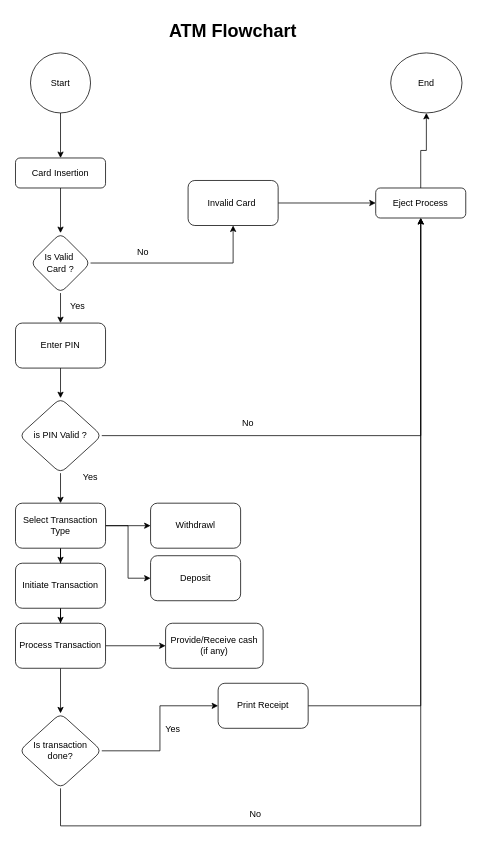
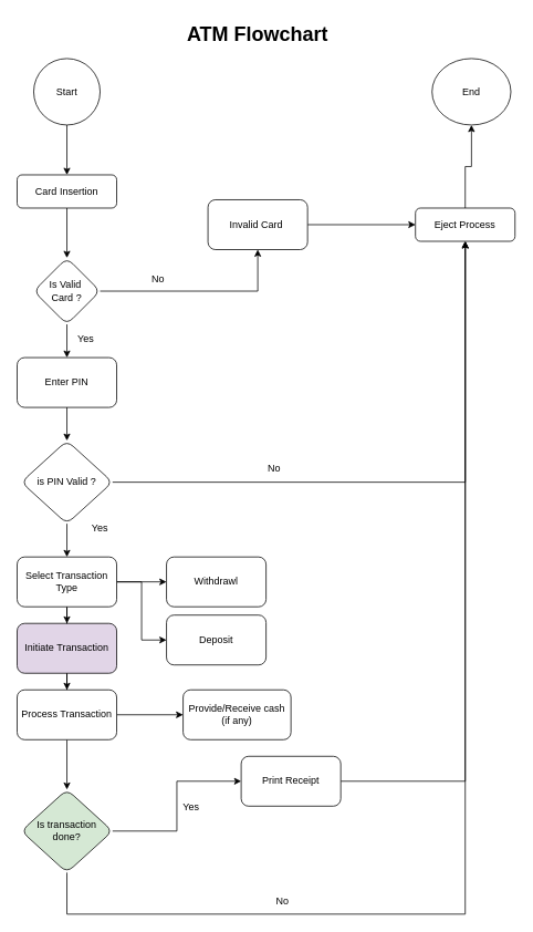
  <mxCell id="0" />
  <mxCell id="1" parent="0" />
  <mxCell id="2" value="" style="edgeStyle=orthogonalEdgeStyle;rounded=0;orthogonalLoop=1;jettySize=auto;html=1;" parent="1" source="3" target="8" edge="1"><mxGeometry relative="1" as="geometry" /></mxCell>
  <mxCell id="3" value="Card Insertion" style="rounded=1;whiteSpace=wrap;html=1;fontSize=12;glass=0;strokeWidth=1;shadow=0;" parent="1" vertex="1"><mxGeometry x="20" y="210" width="120" height="40" as="geometry" /></mxCell>
  <mxCell id="4" value="" style="edgeStyle=orthogonalEdgeStyle;rounded=0;orthogonalLoop=1;jettySize=auto;html=1;" parent="1" source="5" target="19" edge="1"><mxGeometry relative="1" as="geometry" /></mxCell>
  <mxCell id="5" value="Eject Process" style="rounded=1;whiteSpace=wrap;html=1;fontSize=12;glass=0;strokeWidth=1;shadow=0;" parent="1" vertex="1"><mxGeometry x="500" y="250" width="120" height="40" as="geometry" /></mxCell>
  <mxCell id="6" value="" style="edgeStyle=orthogonalEdgeStyle;rounded=0;orthogonalLoop=1;jettySize=auto;html=1;" parent="1" source="8" target="10" edge="1"><mxGeometry relative="1" as="geometry" /></mxCell>
  <mxCell id="7" style="edgeStyle=orthogonalEdgeStyle;rounded=0;orthogonalLoop=1;jettySize=auto;html=1;entryX=0.5;entryY=0;entryDx=0;entryDy=0;" edge="1" parent="1" source="8" target="27"><mxGeometry relative="1" as="geometry" /></mxCell>
  <mxCell id="8" value="Is Valid&amp;nbsp;&lt;div&gt;Card ?&lt;/div&gt;" style="rhombus;whiteSpace=wrap;html=1;rounded=1;glass=0;strokeWidth=1;shadow=0;" parent="1" vertex="1"><mxGeometry x="40" y="310" width="80" height="80" as="geometry" /></mxCell>
  <mxCell id="9" style="edgeStyle=orthogonalEdgeStyle;rounded=0;orthogonalLoop=1;jettySize=auto;html=1;entryX=0;entryY=0.5;entryDx=0;entryDy=0;" parent="1" source="10" target="5" edge="1"><mxGeometry relative="1" as="geometry" /></mxCell>
  <mxCell id="10" value="Invalid Card&amp;nbsp;" style="whiteSpace=wrap;html=1;rounded=1;glass=0;strokeWidth=1;shadow=0;" parent="1" vertex="1"><mxGeometry x="250" y="240" width="120" height="60" as="geometry" /></mxCell>
  <mxCell id="11" value="No" style="text;html=1;align=center;verticalAlign=middle;whiteSpace=wrap;rounded=0;" parent="1" vertex="1"><mxGeometry x="160" y="321" width="60" height="30" as="geometry" /></mxCell>
  <mxCell id="12" style="edgeStyle=orthogonalEdgeStyle;rounded=0;orthogonalLoop=1;jettySize=auto;html=1;entryX=0.5;entryY=0;entryDx=0;entryDy=0;" edge="1" parent="1" source="13" target="30"><mxGeometry relative="1" as="geometry" /></mxCell>
- <mxCell id="13" value="Initiate Transaction" style="whiteSpace=wrap;html=1;rounded=1;glass=0;strokeWidth=1;shadow=0;" parent="1" vertex="1"><mxGeometry x="20" y="750" width="120" height="60" as="geometry" /></mxCell>
+ <mxCell id="13" value="Initiate Transaction" style="whiteSpace=wrap;html=1;rounded=1;glass=0;strokeWidth=1;shadow=0;fillColor=#e1d5e7;" parent="1" vertex="1"><mxGeometry x="20" y="750" width="120" height="60" as="geometry" /></mxCell>
  <mxCell id="14" value="" style="edgeStyle=orthogonalEdgeStyle;rounded=0;orthogonalLoop=1;jettySize=auto;html=1;" parent="1" source="16" target="32" edge="1"><mxGeometry relative="1" as="geometry" /></mxCell>
  <mxCell id="15" style="edgeStyle=orthogonalEdgeStyle;rounded=0;orthogonalLoop=1;jettySize=auto;html=1;entryX=0.5;entryY=1;entryDx=0;entryDy=0;" parent="1" source="16" target="5" edge="1"><mxGeometry relative="1" as="geometry"><Array as="points"><mxPoint x="80" y="1100" /><mxPoint x="560" y="1100" /></Array></mxGeometry></mxCell>
- <mxCell id="16" value="Is transaction done?" style="rhombus;whiteSpace=wrap;html=1;rounded=1;glass=0;strokeWidth=1;shadow=0;" parent="1" vertex="1"><mxGeometry x="25" y="950" width="110" height="100" as="geometry" /></mxCell>
+ <mxCell id="16" value="Is transaction done?" style="rhombus;whiteSpace=wrap;html=1;rounded=1;glass=0;strokeWidth=1;shadow=0;fillColor=#d5e8d4;" parent="1" vertex="1"><mxGeometry x="25" y="950" width="110" height="100" as="geometry" /></mxCell>
  <mxCell id="17" value="Yes" style="text;html=1;align=center;verticalAlign=middle;whiteSpace=wrap;rounded=0;" parent="1" vertex="1"><mxGeometry x="73" y="393" width="60" height="30" as="geometry" /></mxCell>
  <mxCell id="18" value="No" style="text;html=1;align=center;verticalAlign=middle;whiteSpace=wrap;rounded=0;" parent="1" vertex="1"><mxGeometry x="300" y="548" width="60" height="30" as="geometry" /></mxCell>
  <mxCell id="19" value="End" style="ellipse;whiteSpace=wrap;html=1;rounded=1;glass=0;strokeWidth=1;shadow=0;" parent="1" vertex="1"><mxGeometry x="520" y="70" width="95" height="80" as="geometry" /></mxCell>
  <mxCell id="20" style="edgeStyle=orthogonalEdgeStyle;rounded=0;orthogonalLoop=1;jettySize=auto;html=1;entryX=0.5;entryY=0;entryDx=0;entryDy=0;" parent="1" source="21" target="3" edge="1"><mxGeometry relative="1" as="geometry" /></mxCell>
  <mxCell id="21" value="Start" style="ellipse;whiteSpace=wrap;html=1;rounded=1;glass=0;strokeWidth=1;shadow=0;" parent="1" vertex="1"><mxGeometry x="40" y="70" width="80" height="80" as="geometry" /></mxCell>
  <mxCell id="22" value="Yes" style="text;html=1;align=center;verticalAlign=middle;whiteSpace=wrap;rounded=0;" parent="1" vertex="1"><mxGeometry x="90" y="620" width="60" height="30" as="geometry" /></mxCell>
  <mxCell id="23" style="edgeStyle=orthogonalEdgeStyle;rounded=0;orthogonalLoop=1;jettySize=auto;html=1;entryX=0.5;entryY=1;entryDx=0;entryDy=0;" parent="1" source="25" target="5" edge="1"><mxGeometry relative="1" as="geometry" /></mxCell>
  <mxCell id="24" style="edgeStyle=orthogonalEdgeStyle;rounded=0;orthogonalLoop=1;jettySize=auto;html=1;entryX=0.5;entryY=0;entryDx=0;entryDy=0;" edge="1" parent="1" source="25" target="39"><mxGeometry relative="1" as="geometry" /></mxCell>
  <mxCell id="25" value="is PIN Valid ?" style="rhombus;whiteSpace=wrap;html=1;rounded=1;glass=0;strokeWidth=1;shadow=0;" parent="1" vertex="1"><mxGeometry x="25" y="530" width="110" height="100" as="geometry" /></mxCell>
  <mxCell id="26" style="edgeStyle=orthogonalEdgeStyle;rounded=0;orthogonalLoop=1;jettySize=auto;html=1;entryX=0.5;entryY=0;entryDx=0;entryDy=0;" parent="1" source="27" target="25" edge="1"><mxGeometry relative="1" as="geometry" /></mxCell>
  <mxCell id="27" value="Enter PIN" style="whiteSpace=wrap;html=1;rounded=1;glass=0;strokeWidth=1;shadow=0;" parent="1" vertex="1"><mxGeometry x="20" y="430" width="120" height="60" as="geometry" /></mxCell>
  <mxCell id="28" style="edgeStyle=orthogonalEdgeStyle;rounded=0;orthogonalLoop=1;jettySize=auto;html=1;entryX=0.5;entryY=0;entryDx=0;entryDy=0;" parent="1" source="30" target="16" edge="1"><mxGeometry relative="1" as="geometry" /></mxCell>
  <mxCell id="29" value="" style="edgeStyle=orthogonalEdgeStyle;rounded=0;orthogonalLoop=1;jettySize=auto;html=1;" parent="1" source="30" target="35" edge="1"><mxGeometry relative="1" as="geometry" /></mxCell>
  <mxCell id="30" value="Process Transaction" style="whiteSpace=wrap;html=1;rounded=1;glass=0;strokeWidth=1;shadow=0;" parent="1" vertex="1"><mxGeometry x="20" y="830" width="120" height="60" as="geometry" /></mxCell>
  <mxCell id="31" style="edgeStyle=orthogonalEdgeStyle;rounded=0;orthogonalLoop=1;jettySize=auto;html=1;entryX=0.5;entryY=1;entryDx=0;entryDy=0;" parent="1" source="32" target="5" edge="1"><mxGeometry relative="1" as="geometry" /></mxCell>
  <mxCell id="32" value="Print Receipt" style="whiteSpace=wrap;html=1;rounded=1;glass=0;strokeWidth=1;shadow=0;" parent="1" vertex="1"><mxGeometry x="290" y="910" width="120" height="60" as="geometry" /></mxCell>
  <mxCell id="33" value="Yes" style="text;html=1;align=center;verticalAlign=middle;whiteSpace=wrap;rounded=0;" parent="1" vertex="1"><mxGeometry x="200" y="957" width="60" height="30" as="geometry" /></mxCell>
  <mxCell id="34" value="No" style="text;html=1;align=center;verticalAlign=middle;whiteSpace=wrap;rounded=0;" parent="1" vertex="1"><mxGeometry x="310" y="1070" width="60" height="30" as="geometry" /></mxCell>
  <mxCell id="35" value="Provide/Receive cash (if any)" style="whiteSpace=wrap;html=1;rounded=1;glass=0;strokeWidth=1;shadow=0;" parent="1" vertex="1"><mxGeometry x="220" y="830" width="130" height="60" as="geometry" /></mxCell>
  <mxCell id="36" style="edgeStyle=orthogonalEdgeStyle;rounded=0;orthogonalLoop=1;jettySize=auto;html=1;entryX=0.5;entryY=0;entryDx=0;entryDy=0;" edge="1" parent="1" source="39" target="13"><mxGeometry relative="1" as="geometry" /></mxCell>
  <mxCell id="37" style="edgeStyle=orthogonalEdgeStyle;rounded=0;orthogonalLoop=1;jettySize=auto;html=1;entryX=0;entryY=0.5;entryDx=0;entryDy=0;" edge="1" parent="1" source="39" target="41"><mxGeometry relative="1" as="geometry" /></mxCell>
  <mxCell id="38" style="edgeStyle=orthogonalEdgeStyle;rounded=0;orthogonalLoop=1;jettySize=auto;html=1;entryX=0;entryY=0.5;entryDx=0;entryDy=0;" edge="1" parent="1" source="39" target="42"><mxGeometry relative="1" as="geometry" /></mxCell>
  <mxCell id="39" value="Select Transaction Type" style="whiteSpace=wrap;html=1;rounded=1;glass=0;strokeWidth=1;shadow=0;" parent="1" vertex="1"><mxGeometry x="20" y="670" width="120" height="60" as="geometry" /></mxCell>
  <mxCell id="40" value="&lt;h1 style=&quot;margin-top: 0px;&quot;&gt;ATM Flowchart&lt;/h1&gt;" style="text;html=1;whiteSpace=wrap;overflow=hidden;rounded=0;align=center;" parent="1" vertex="1"><mxGeometry x="220" y="20" width="180" height="50" as="geometry" /></mxCell>
  <mxCell id="41" value="Withdrawl" style="whiteSpace=wrap;html=1;rounded=1;glass=0;strokeWidth=1;shadow=0;" vertex="1" parent="1"><mxGeometry x="200" y="670" width="120" height="60" as="geometry" /></mxCell>
  <mxCell id="42" value="Deposit" style="whiteSpace=wrap;html=1;rounded=1;glass=0;strokeWidth=1;shadow=0;" vertex="1" parent="1"><mxGeometry x="200" y="740" width="120" height="60" as="geometry" /></mxCell>
